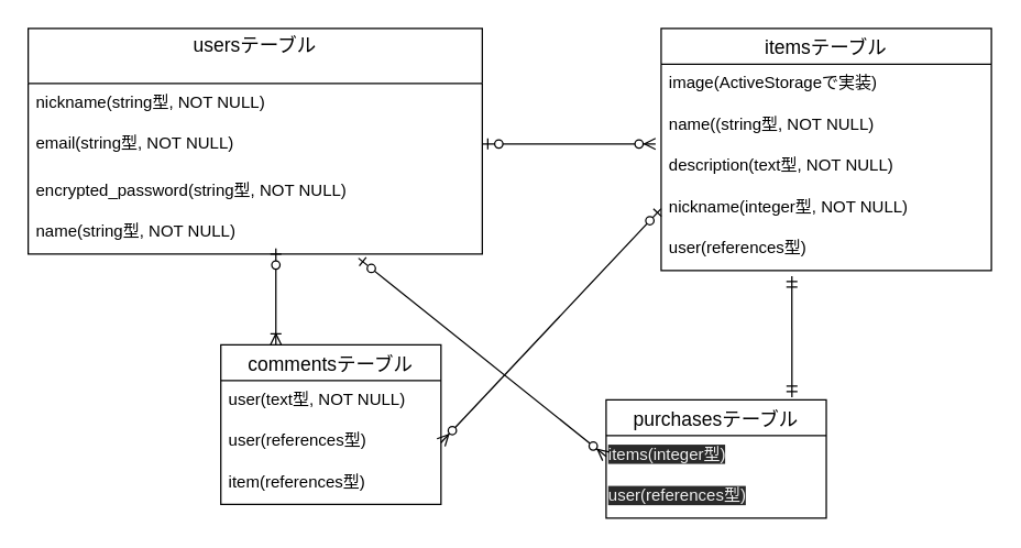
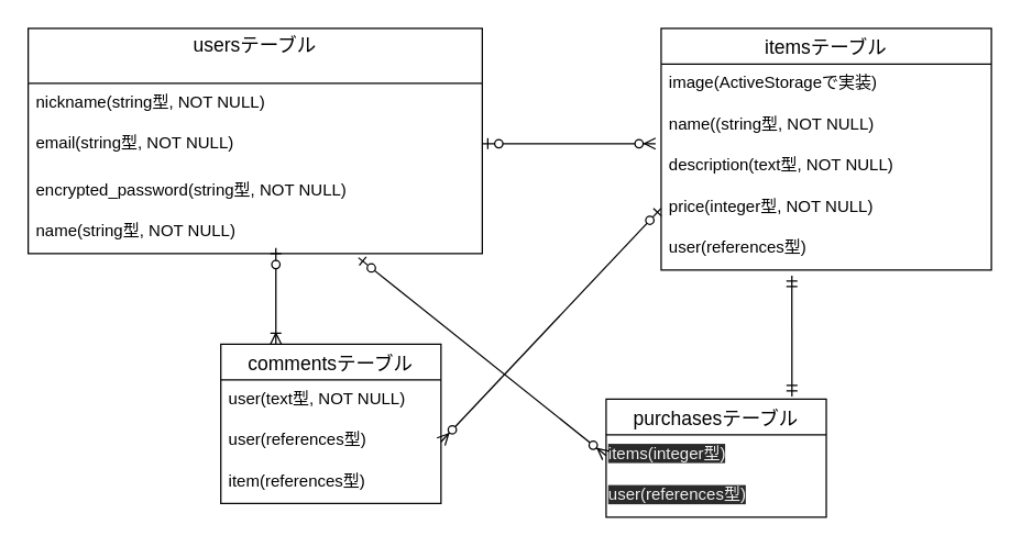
  <mxCell id="0" />
  <mxCell id="1" parent="0" />
  <mxCell id="2" value="usersテーブル&#10;" style="swimlane;fontStyle=0;childLayout=stackLayout;horizontal=1;startSize=40;horizontalStack=0;resizeParent=1;resizeParentMax=0;resizeLast=0;collapsible=1;marginBottom=0;align=center;fontSize=14;" parent="1" vertex="1"><mxGeometry x="20" y="20" width="330" height="164" as="geometry" /></mxCell>
  <mxCell id="3" value="nickname(string型, NOT NULL)" style="text;strokeColor=none;fillColor=none;spacingLeft=4;spacingRight=4;overflow=hidden;rotatable=0;points=[[0,0.5],[1,0.5]];portConstraint=eastwest;fontSize=12;" parent="2" vertex="1"><mxGeometry y="40" width="330" height="30" as="geometry" /></mxCell>
  <mxCell id="4" value="email(string型, NOT NULL)" style="text;strokeColor=none;fillColor=none;spacingLeft=4;spacingRight=4;overflow=hidden;rotatable=0;points=[[0,0.5],[1,0.5]];portConstraint=eastwest;fontSize=12;" parent="2" vertex="1"><mxGeometry y="70" width="330" height="34" as="geometry" /></mxCell>
  <mxCell id="5" value="encrypted_password(string型, NOT NULL)" style="text;strokeColor=none;fillColor=none;spacingLeft=4;spacingRight=4;overflow=hidden;rotatable=0;points=[[0,0.5],[1,0.5]];portConstraint=eastwest;fontSize=12;" parent="2" vertex="1"><mxGeometry y="104" width="330" height="30" as="geometry" /></mxCell>
  <mxCell id="6" value="name(string型, NOT NULL)" style="text;strokeColor=none;fillColor=none;spacingLeft=4;spacingRight=4;overflow=hidden;rotatable=0;points=[[0,0.5],[1,0.5]];portConstraint=eastwest;fontSize=12;" parent="2" vertex="1"><mxGeometry y="134" width="330" height="30" as="geometry" /></mxCell>
  <mxCell id="7" value="itemsテーブル" style="swimlane;fontStyle=0;childLayout=stackLayout;horizontal=1;startSize=26;horizontalStack=0;resizeParent=1;resizeParentMax=0;resizeLast=0;collapsible=1;marginBottom=0;align=center;fontSize=14;" parent="1" vertex="1"><mxGeometry x="480" y="20" width="240" height="176" as="geometry" /></mxCell>
  <mxCell id="8" value="image(ActiveStorageで実装)&#10;&#10;&#10;)" style="text;strokeColor=none;fillColor=none;spacingLeft=4;spacingRight=4;overflow=hidden;rotatable=0;points=[[0,0.5],[1,0.5]];portConstraint=eastwest;fontSize=12;" parent="7" vertex="1"><mxGeometry y="26" width="240" height="30" as="geometry" /></mxCell>
  <mxCell id="9" value="name((string型, NOT NULL)" style="text;strokeColor=none;fillColor=none;spacingLeft=4;spacingRight=4;overflow=hidden;rotatable=0;points=[[0,0.5],[1,0.5]];portConstraint=eastwest;fontSize=12;" parent="7" vertex="1"><mxGeometry y="56" width="240" height="30" as="geometry" /></mxCell>
  <mxCell id="10" value="description(text型, NOT NULL)" style="text;strokeColor=none;fillColor=none;spacingLeft=4;spacingRight=4;overflow=hidden;rotatable=0;points=[[0,0.5],[1,0.5]];portConstraint=eastwest;fontSize=12;" parent="7" vertex="1"><mxGeometry y="86" width="240" height="30" as="geometry" /></mxCell>
- <mxCell id="11" value="nickname(integer型, NOT NULL)" style="text;strokeColor=none;fillColor=none;spacingLeft=4;spacingRight=4;overflow=hidden;rotatable=0;points=[[0,0.5],[1,0.5]];portConstraint=eastwest;fontSize=12;" parent="7" vertex="1"><mxGeometry y="116" width="240" height="30" as="geometry" /></mxCell>
+ <mxCell id="11" value="price(integer型, NOT NULL)" style="text;strokeColor=none;fillColor=none;spacingLeft=4;spacingRight=4;overflow=hidden;rotatable=0;points=[[0,0.5],[1,0.5]];portConstraint=eastwest;fontSize=12;" parent="7" vertex="1"><mxGeometry y="116" width="240" height="30" as="geometry" /></mxCell>
  <mxCell id="12" value="user(references型)" style="text;strokeColor=none;fillColor=none;spacingLeft=4;spacingRight=4;overflow=hidden;rotatable=0;points=[[0,0.5],[1,0.5]];portConstraint=eastwest;fontSize=12;" parent="7" vertex="1"><mxGeometry y="146" width="240" height="30" as="geometry" /></mxCell>
  <mxCell id="13" value="commentsテーブル" style="swimlane;fontStyle=0;childLayout=stackLayout;horizontal=1;startSize=26;horizontalStack=0;resizeParent=1;resizeParentMax=0;resizeLast=0;collapsible=1;marginBottom=0;align=center;fontSize=14;" parent="1" vertex="1"><mxGeometry x="160" y="250" width="160" height="116" as="geometry" /></mxCell>
  <mxCell id="14" value="user(text型, NOT NULL)" style="text;strokeColor=none;fillColor=none;spacingLeft=4;spacingRight=4;overflow=hidden;rotatable=0;points=[[0,0.5],[1,0.5]];portConstraint=eastwest;fontSize=12;" parent="13" vertex="1"><mxGeometry y="26" width="160" height="30" as="geometry" /></mxCell>
  <mxCell id="15" value="user(references型)" style="text;strokeColor=none;fillColor=none;spacingLeft=4;spacingRight=4;overflow=hidden;rotatable=0;points=[[0,0.5],[1,0.5]];portConstraint=eastwest;fontSize=12;" parent="13" vertex="1"><mxGeometry y="56" width="160" height="30" as="geometry" /></mxCell>
  <mxCell id="16" value="item(references型)" style="text;strokeColor=none;fillColor=none;spacingLeft=4;spacingRight=4;overflow=hidden;rotatable=0;points=[[0,0.5],[1,0.5]];portConstraint=eastwest;fontSize=12;" parent="13" vertex="1"><mxGeometry y="86" width="160" height="30" as="geometry" /></mxCell>
  <mxCell id="17" value="purchasesテーブル" style="swimlane;fontStyle=0;childLayout=stackLayout;horizontal=1;startSize=26;horizontalStack=0;resizeParent=1;resizeParentMax=0;resizeLast=0;collapsible=1;marginBottom=0;align=center;fontSize=14;" parent="1" vertex="1"><mxGeometry x="440" y="290" width="160" height="86" as="geometry" /></mxCell>
  <mxCell id="18" value="&lt;meta charset=&quot;utf-8&quot;&gt;&lt;span style=&quot;color: rgb(240, 240, 240); font-family: helvetica; font-size: 12px; font-style: normal; font-weight: 400; letter-spacing: normal; text-align: left; text-indent: 0px; text-transform: none; word-spacing: 0px; background-color: rgb(42, 42, 42); display: inline; float: none;&quot;&gt;items(integer型)&lt;/span&gt;" style="text;whiteSpace=wrap;html=1;" vertex="1" parent="17"><mxGeometry y="26" width="160" height="30" as="geometry" /></mxCell>
  <mxCell id="19" value="&lt;meta charset=&quot;utf-8&quot;&gt;&lt;span style=&quot;color: rgb(240, 240, 240); font-family: helvetica; font-size: 12px; font-style: normal; font-weight: 400; letter-spacing: normal; text-align: left; text-indent: 0px; text-transform: none; word-spacing: 0px; background-color: rgb(42, 42, 42); display: inline; float: none;&quot;&gt;user(references型)&lt;/span&gt;" style="text;whiteSpace=wrap;html=1;" vertex="1" parent="17"><mxGeometry y="56" width="160" height="30" as="geometry" /></mxCell>
  <mxCell id="20" value="" style="fontSize=12;html=1;endArrow=ERmandOne;startArrow=ERmandOne;exitX=0.844;exitY=-0.023;exitDx=0;exitDy=0;exitPerimeter=0;" parent="1" source="17" edge="1"><mxGeometry width="100" height="100" relative="1" as="geometry"><mxPoint x="555" y="260" as="sourcePoint" /><mxPoint x="575" y="200" as="targetPoint" /></mxGeometry></mxCell>
  <mxCell id="21" value="" style="fontSize=12;html=1;endArrow=ERzeroToMany;startArrow=ERzeroToOne;entryX=0;entryY=0.5;entryDx=0;entryDy=0;" edge="1" parent="1" target="18"><mxGeometry width="100" height="100" relative="1" as="geometry"><mxPoint x="260" y="187" as="sourcePoint" /><mxPoint x="370" y="280" as="targetPoint" /></mxGeometry></mxCell>
  <mxCell id="22" value="" style="edgeStyle=entityRelationEdgeStyle;fontSize=12;html=1;endArrow=ERzeroToMany;startArrow=ERzeroToOne;entryX=-0.017;entryY=-0.067;entryDx=0;entryDy=0;entryPerimeter=0;" edge="1" parent="1" target="10"><mxGeometry width="100" height="100" relative="1" as="geometry"><mxPoint x="350" y="104" as="sourcePoint" /><mxPoint x="370" y="120" as="targetPoint" /></mxGeometry></mxCell>
  <mxCell id="23" value="" style="fontSize=12;html=1;endArrow=ERoneToMany;startArrow=ERzeroToOne;" edge="1" parent="1"><mxGeometry width="100" height="100" relative="1" as="geometry"><mxPoint x="200" y="180" as="sourcePoint" /><mxPoint x="200" y="250" as="targetPoint" /></mxGeometry></mxCell>
  <mxCell id="24" value="" style="fontSize=12;html=1;endArrow=ERzeroToMany;startArrow=ERzeroToOne;exitX=0;exitY=0.5;exitDx=0;exitDy=0;entryX=1;entryY=0.5;entryDx=0;entryDy=0;" edge="1" parent="1" source="11" target="15"><mxGeometry width="100" height="100" relative="1" as="geometry"><mxPoint x="340" y="230" as="sourcePoint" /><mxPoint x="440" y="130" as="targetPoint" /></mxGeometry></mxCell>
